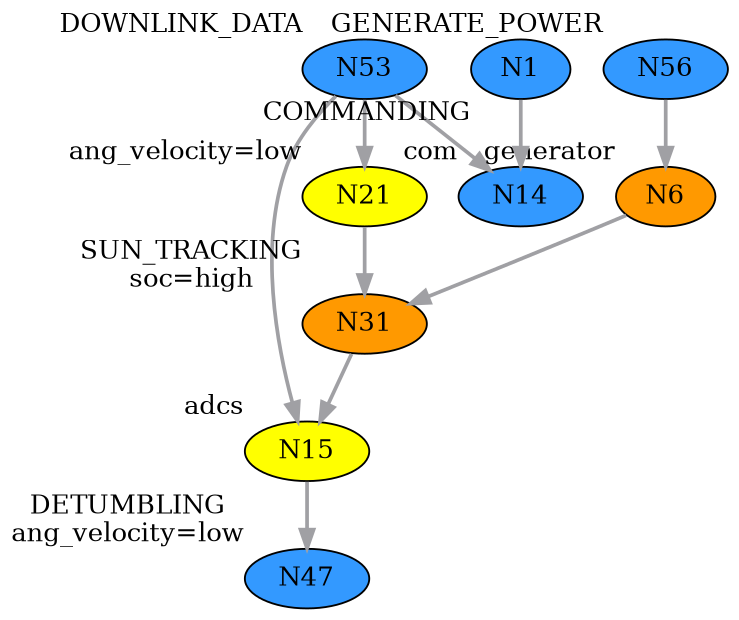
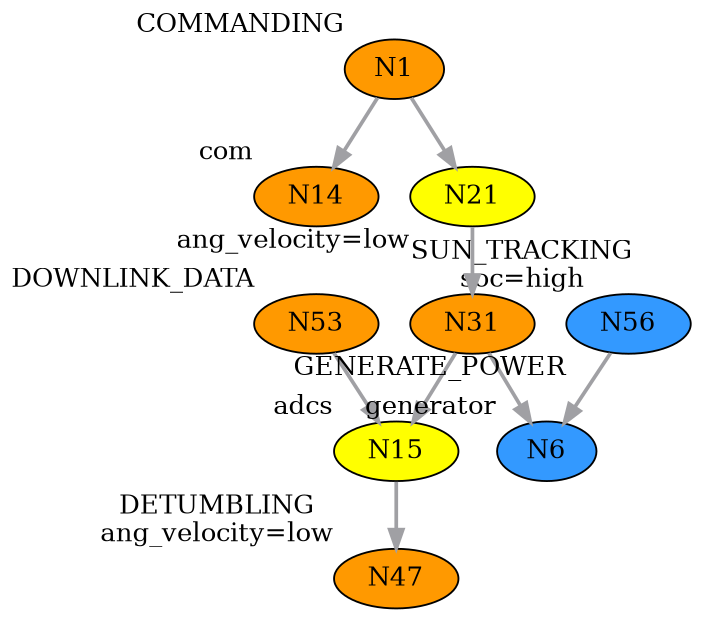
  digraph {
    bgcolor="#ffffff"
    node [color="#000000" fillcolor="#ff9900" penwidth=1 shape=ellipse style=filled]
    edge [color="#a0a0a4" penwidth=2 style=solid weight=2]
    N15 [fillcolor="#ffff00" height=0.152778 width=0.152778 xlabel=adcs]
-   N47 [fillcolor="#3399ff" height=0.152778 width=0.152778 xlabel="DETUMBLING\nang_velocity=low"]
-   N53 [fillcolor="#3399ff" height=0.152778 width=0.152778 xlabel=DOWNLINK_DATA]
-   N14 [fillcolor="#3399ff" height=0.152778 width=0.152778 xlabel=com]
+   N47 [height=0.152778 width=0.152778 xlabel="DETUMBLING\nang_velocity=low"]
+   N53 [height=0.152778 width=0.152778 xlabel=DOWNLINK_DATA]
+   N14 [height=0.152778 width=0.152778 xlabel=com]
    N21 [fillcolor="#ffff00" height=0.152778 width=0.152778 xlabel="ang_velocity=low"]
    N31 [height=0.152778 width=0.152778 xlabel="SUN_TRACKING\nsoc=high"]
    N56 [fillcolor="#3399ff" height=0.152778 width=0.152778 xlabel=GENERATE_POWER]
-   N6 [height=0.152778 width=0.152778 xlabel=generator]
-   N1 [fillcolor="#3399ff" height=0.152778 width=0.152778 xlabel=COMMANDING]
+   N6 [fillcolor="#3399ff" height=0.152778 width=0.152778 xlabel=generator]
+   N1 [height=0.152778 width=0.152778 xlabel=COMMANDING]
    N15 -> N47
    N53 -> N15
-   N53 -> N14
-   N53 -> N21
+   N1 -> N21
    N21 -> N31
    N31 -> N15
-   N6 -> N31
+   N31 -> N6
    N56 -> N6
    N1 -> N14
  }
